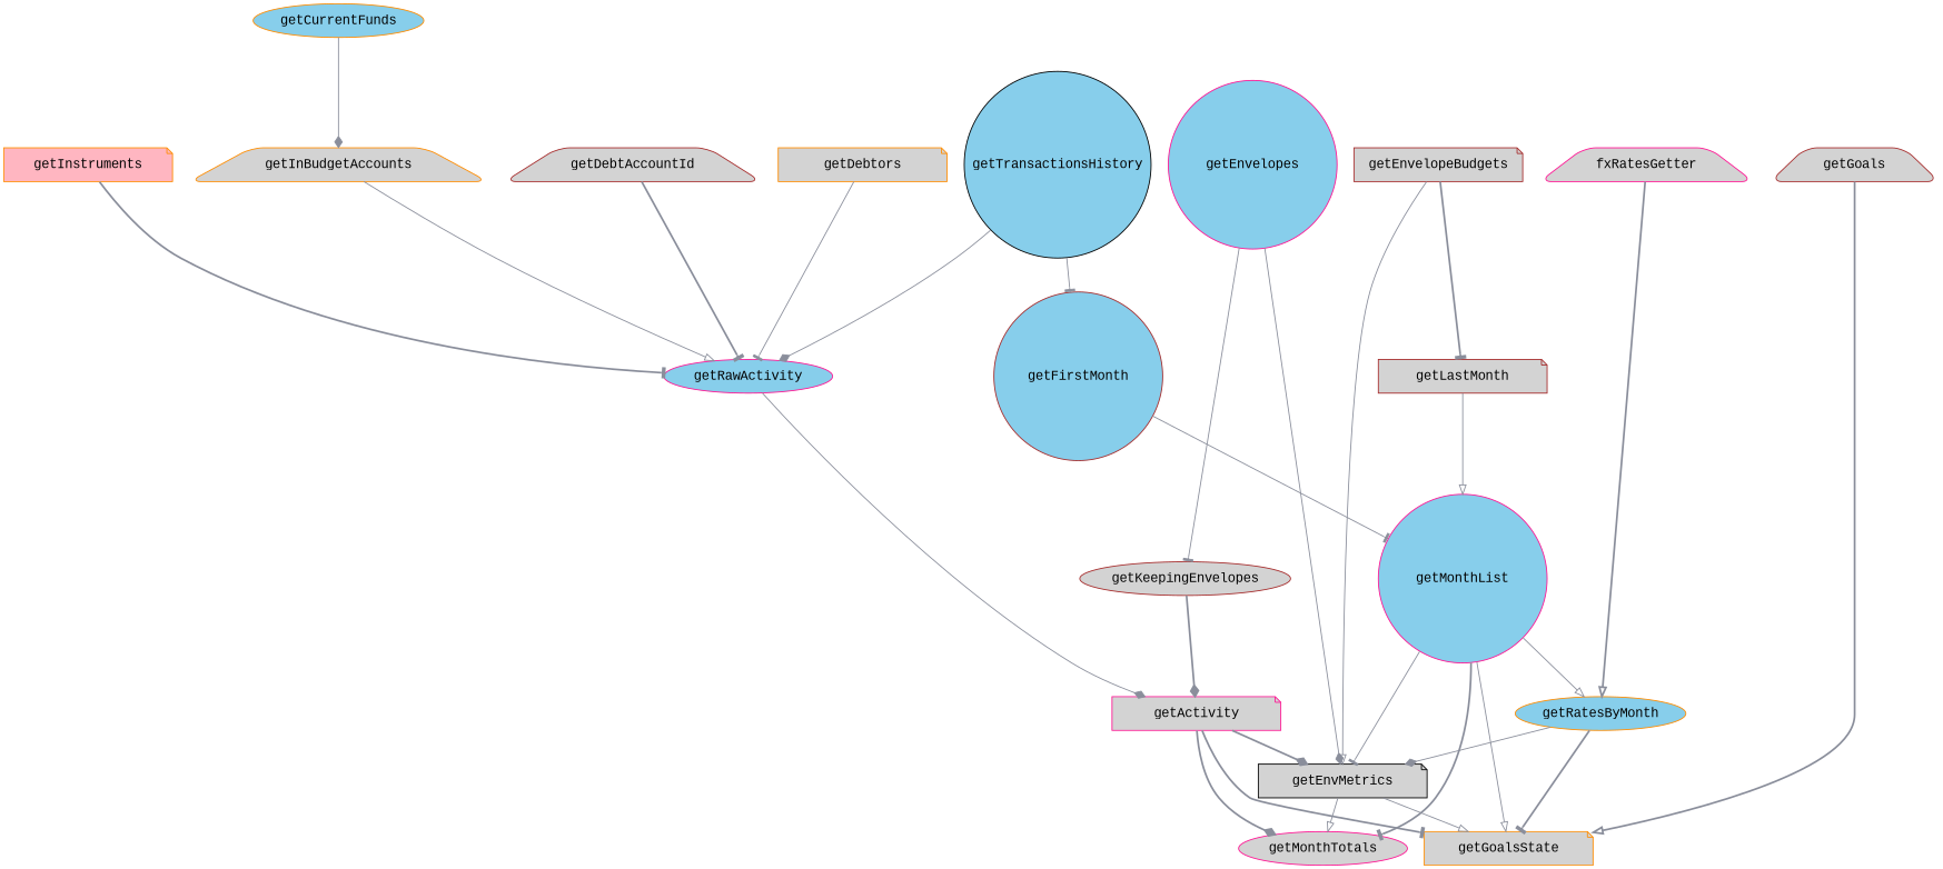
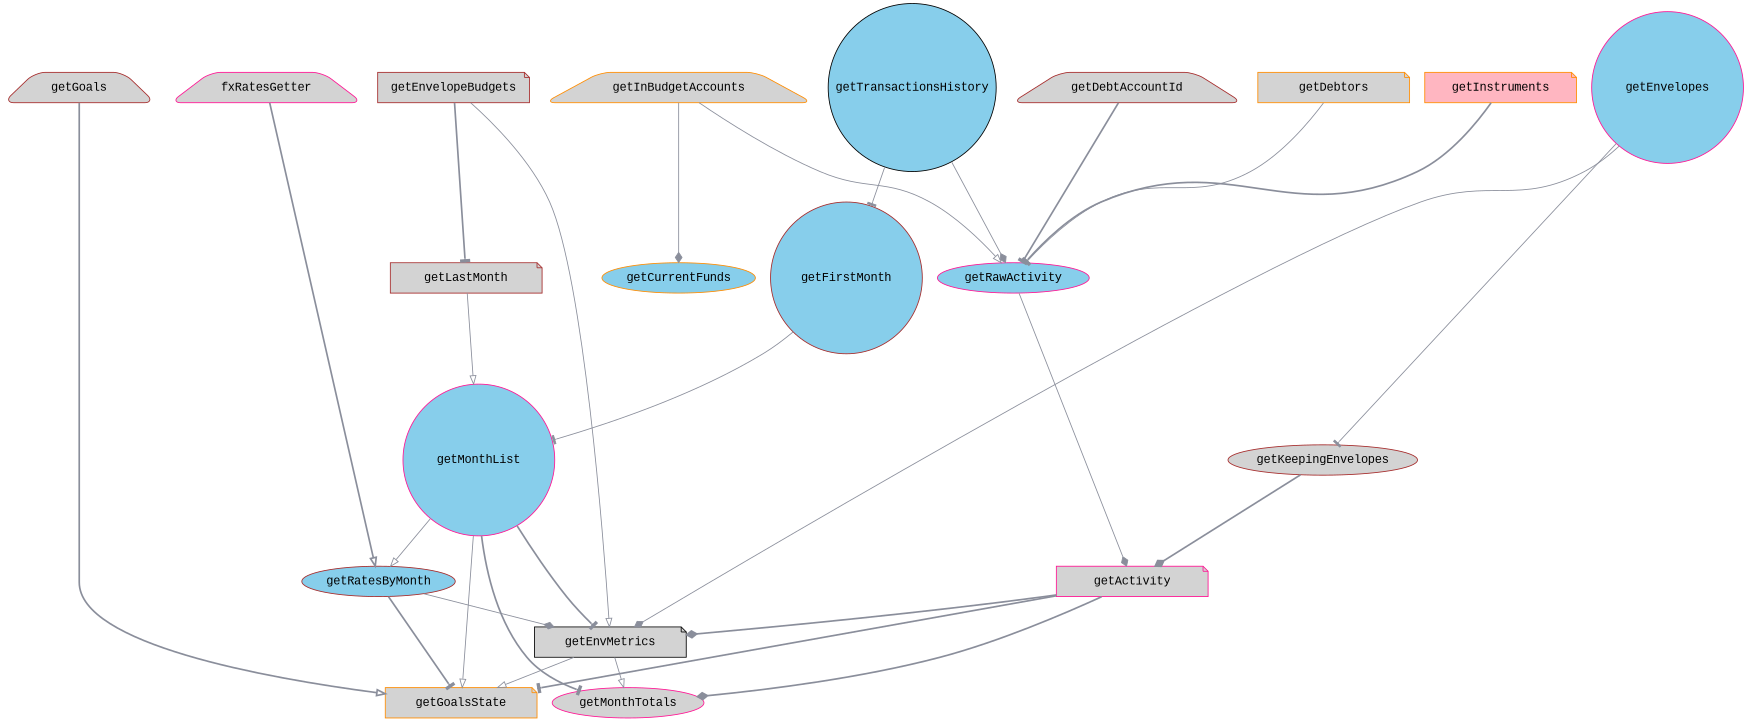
  digraph {
    fontname="Liberation Mono"
    rankdir=TB
    node [color=brown fillcolor=lightgrey fontname="Liberation Mono" shape=note style="filled,rounded"]
    edge [arrowhead=tee color="#8a8e9b" fontname="Liberation Mono" style=solid]
    getInBudgetAccounts [color=darkorange shape=trapezium width=2.5]
    getEnvelopes [color=deeppink fillcolor=skyblue shape=circle width=2.5]
    getTransactionsHistory [color=black fillcolor=skyblue shape=circle width=2.5]
    getEnvelopeBudgets [width=2.5]
    getDebtAccountId [shape=trapezium width=2.5]
    getDebtors [color=darkorange width=2.5]
    getInstruments [color=darkorange fillcolor=lightpink width=2.5]
    fxRatesGetter [color=deeppink shape=trapezium width=2.5]
    getGoals [shape=trapezium width=2.5]
    getCurrentFunds [color=darkorange fillcolor=skyblue shape=ellipse width=2.5]
    getRawActivity [color=deeppink fillcolor=skyblue shape=ellipse width=2.5]
    getKeepingEnvelopes [shape=ellipse width=2.5]
    getEnvMetrics [color=black width=2.5]
    getFirstMonth [fillcolor=skyblue shape=circle width=2.5]
    getLastMonth [width=2.5]
-   getRatesByMonth [color=darkorange fillcolor=skyblue shape=ellipse width=2.5]
+   getRatesByMonth [fillcolor=skyblue shape=ellipse width=2.5]
    getGoalsState [color=darkorange width=2.5]
    getMonthTotals [color=deeppink shape=ellipse width=2.5]
    getActivity [color=deeppink width=2.5]
    getMonthList [color=deeppink fillcolor=skyblue shape=circle width=2.5]
    subgraph sub_1 {
      rank=same
      getInBudgetAccounts
      getEnvelopes
      getTransactionsHistory
      getEnvelopeBudgets
      getDebtAccountId
      getDebtors
      getInstruments
      fxRatesGetter
      getGoals
    }
    subgraph sub_2 {
      color="#e8e8e8"
      style="filled,rounded"
      getInBudgetAccounts
      getEnvelopes
      getTransactionsHistory
      getEnvelopeBudgets
      getDebtAccountId
      getDebtors
      getInstruments
      fxRatesGetter
      getGoals
      getCurrentFunds
      getRawActivity
      getKeepingEnvelopes
      getEnvMetrics
      getFirstMonth
      getLastMonth
      getRatesByMonth
      getGoalsState
      getMonthTotals
      getActivity
      getMonthList
    }
-   getCurrentFunds -> getInBudgetAccounts [arrowhead=diamond]
+   getInBudgetAccounts -> getCurrentFunds [arrowhead=diamond]
    getInBudgetAccounts -> getRawActivity [arrowhead=onormal]
    getEnvelopes -> getKeepingEnvelopes
    getEnvelopes -> getEnvMetrics [arrowhead=diamond]
    getTransactionsHistory -> getRawActivity [arrowhead=diamond]
    getTransactionsHistory -> getFirstMonth
    getEnvelopeBudgets -> getEnvMetrics [arrowhead=onormal]
    getEnvelopeBudgets -> getLastMonth [style=bold]
    getDebtAccountId -> getRawActivity [style=bold]
    getDebtors -> getRawActivity
    getInstruments -> getRawActivity [style=bold]
    fxRatesGetter -> getRatesByMonth [arrowhead=onormal style=bold]
    getGoals -> getGoalsState [arrowhead=onormal style=bold]
    getRawActivity -> getActivity [arrowhead=diamond]
    getKeepingEnvelopes -> getActivity [arrowhead=diamond style=bold]
    getEnvMetrics -> getGoalsState [arrowhead=onormal]
    getEnvMetrics -> getMonthTotals [arrowhead=onormal]
    getFirstMonth -> getMonthList
    getLastMonth -> getMonthList [arrowhead=onormal]
    getRatesByMonth -> getEnvMetrics [arrowhead=diamond]
    getRatesByMonth -> getGoalsState [style=bold]
    getActivity -> getEnvMetrics [arrowhead=diamond style=bold]
    getActivity -> getGoalsState [style=bold]
    getActivity -> getMonthTotals [arrowhead=diamond style=bold]
-   getMonthList -> getEnvMetrics
+   getMonthList -> getEnvMetrics [style=bold]
    getMonthList -> getRatesByMonth [arrowhead=onormal]
    getMonthList -> getGoalsState [arrowhead=onormal]
    getMonthList -> getMonthTotals [style=bold]
  }
